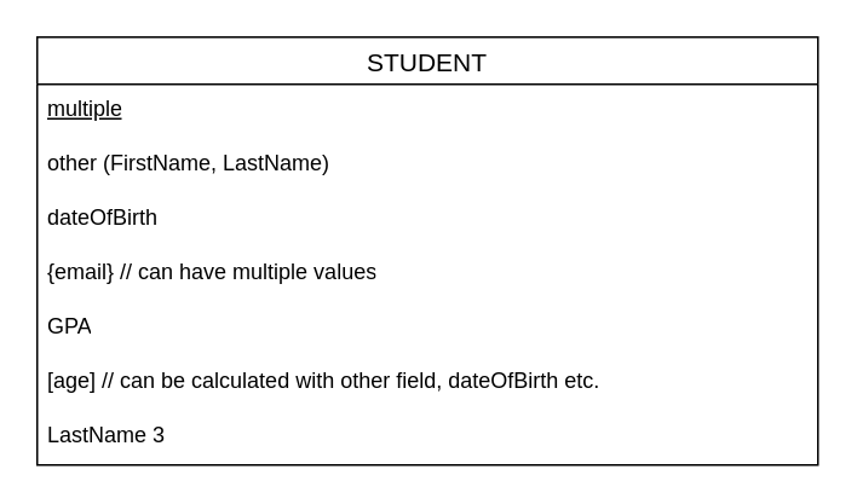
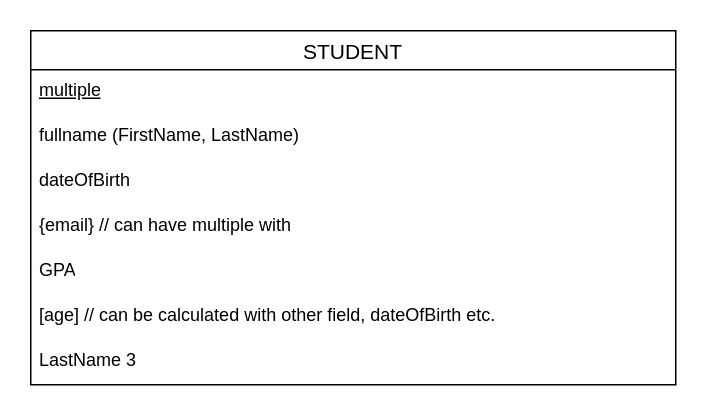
  <mxCell id="0" />
  <mxCell id="1" parent="0" />
  <mxCell id="2" value="STUDENT" style="swimlane;fontStyle=0;childLayout=stackLayout;horizontal=1;startSize=26;horizontalStack=0;resizeParent=1;resizeParentMax=0;resizeLast=0;collapsible=1;marginBottom=0;align=center;fontSize=14;" vertex="1" parent="1"><mxGeometry x="20" y="20" width="430" height="236" as="geometry"><mxRectangle x="40" y="80" width="110" height="30" as="alternateBounds" /></mxGeometry></mxCell>
  <mxCell id="3" value="&lt;u&gt;multiple&lt;/u&gt;" style="text;strokeColor=none;fillColor=none;spacingLeft=4;spacingRight=4;overflow=hidden;rotatable=0;points=[[0,0.5],[1,0.5]];portConstraint=eastwest;fontSize=12;whiteSpace=wrap;html=1;" vertex="1" parent="2"><mxGeometry y="26" width="430" height="30" as="geometry" /></mxCell>
- <mxCell id="4" value="other (FirstName, LastName)" style="text;strokeColor=none;fillColor=none;spacingLeft=4;spacingRight=4;overflow=hidden;rotatable=0;points=[[0,0.5],[1,0.5]];portConstraint=eastwest;fontSize=12;whiteSpace=wrap;html=1;" vertex="1" parent="2"><mxGeometry y="56" width="430" height="30" as="geometry" /></mxCell>
+ <mxCell id="4" value="fullname (FirstName, LastName)" style="text;strokeColor=none;fillColor=none;spacingLeft=4;spacingRight=4;overflow=hidden;rotatable=0;points=[[0,0.5],[1,0.5]];portConstraint=eastwest;fontSize=12;whiteSpace=wrap;html=1;" vertex="1" parent="2"><mxGeometry y="56" width="430" height="30" as="geometry" /></mxCell>
  <mxCell id="5" value="dateOfBirth" style="text;strokeColor=none;fillColor=none;spacingLeft=4;spacingRight=4;overflow=hidden;rotatable=0;points=[[0,0.5],[1,0.5]];portConstraint=eastwest;fontSize=12;whiteSpace=wrap;html=1;" vertex="1" parent="2"><mxGeometry y="86" width="430" height="30" as="geometry" /></mxCell>
- <mxCell id="6" value="{email} // can have multiple values" style="text;strokeColor=none;fillColor=none;spacingLeft=4;spacingRight=4;overflow=hidden;rotatable=0;points=[[0,0.5],[1,0.5]];portConstraint=eastwest;fontSize=12;whiteSpace=wrap;html=1;" vertex="1" parent="2"><mxGeometry y="116" width="430" height="30" as="geometry" /></mxCell>
+ <mxCell id="6" value="{email} // can have multiple with" style="text;strokeColor=none;fillColor=none;spacingLeft=4;spacingRight=4;overflow=hidden;rotatable=0;points=[[0,0.5],[1,0.5]];portConstraint=eastwest;fontSize=12;whiteSpace=wrap;html=1;" vertex="1" parent="2"><mxGeometry y="116" width="430" height="30" as="geometry" /></mxCell>
  <mxCell id="7" value="GPA" style="text;strokeColor=none;fillColor=none;spacingLeft=4;spacingRight=4;overflow=hidden;rotatable=0;points=[[0,0.5],[1,0.5]];portConstraint=eastwest;fontSize=12;whiteSpace=wrap;html=1;" vertex="1" parent="2"><mxGeometry y="146" width="430" height="30" as="geometry" /></mxCell>
  <mxCell id="8" value="[age] // can be calculated with other field, dateOfBirth etc." style="text;strokeColor=none;fillColor=none;spacingLeft=4;spacingRight=4;overflow=hidden;rotatable=0;points=[[0,0.5],[1,0.5]];portConstraint=eastwest;fontSize=12;whiteSpace=wrap;html=1;" vertex="1" parent="2"><mxGeometry y="176" width="430" height="30" as="geometry" /></mxCell>
  <mxCell id="9" value="LastName 3" style="text;strokeColor=none;fillColor=none;spacingLeft=4;spacingRight=4;overflow=hidden;rotatable=0;points=[[0,0.5],[1,0.5]];portConstraint=eastwest;fontSize=12;whiteSpace=wrap;html=1;" vertex="1" parent="2"><mxGeometry y="206" width="430" height="30" as="geometry" /></mxCell>
